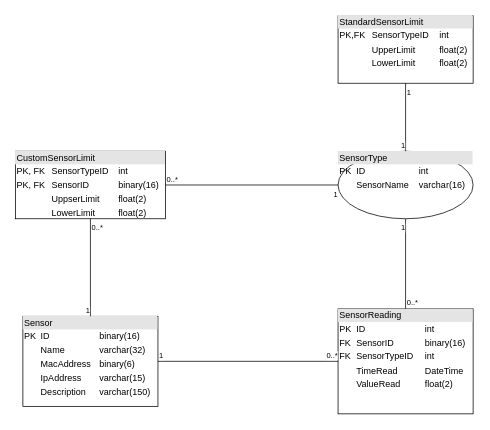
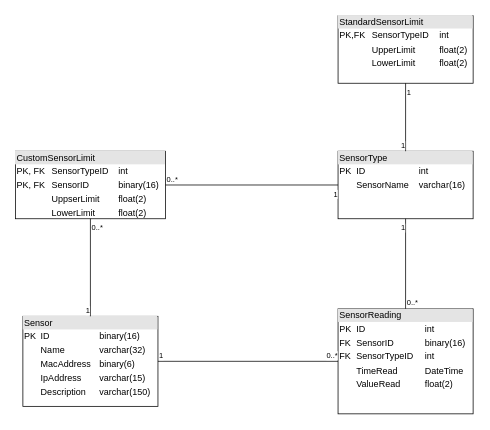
  <mxCell id="0" />
  <mxCell id="1" parent="0" />
  <mxCell id="2" value="&lt;div style=&quot;box-sizing: border-box ; width: 100% ; background: #e4e4e4 ; padding: 2px&quot;&gt;Sensor&lt;/div&gt;&lt;table style=&quot;width: 100% ; font-size: 1em&quot; cellpadding=&quot;2&quot; cellspacing=&quot;0&quot;&gt;&lt;tbody&gt;&lt;tr&gt;&lt;td&gt;PK&lt;/td&gt;&lt;td&gt;ID&lt;/td&gt;&lt;td&gt;binary(16)&lt;/td&gt;&lt;/tr&gt;&lt;tr&gt;&lt;td&gt;&lt;br&gt;&lt;/td&gt;&lt;td&gt;Name&lt;/td&gt;&lt;td&gt;varchar(32)&lt;/td&gt;&lt;/tr&gt;&lt;tr&gt;&lt;td&gt;&lt;/td&gt;&lt;td&gt;MacAddress&lt;/td&gt;&lt;td&gt;binary(6)&lt;/td&gt;&lt;/tr&gt;&lt;tr&gt;&lt;td&gt;&lt;br&gt;&lt;/td&gt;&lt;td&gt;IpAddress&lt;/td&gt;&lt;td&gt;varchar(15)&lt;/td&gt;&lt;/tr&gt;&lt;tr&gt;&lt;td&gt;&lt;br&gt;&lt;/td&gt;&lt;td&gt;Description&lt;/td&gt;&lt;td&gt;varchar(150)&lt;/td&gt;&lt;/tr&gt;&lt;/tbody&gt;&lt;/table&gt;" style="verticalAlign=top;align=left;overflow=fill;html=1;" vertex="1" parent="1"><mxGeometry x="30" y="421" width="180" height="120" as="geometry" /></mxCell>
  <mxCell id="3" value="&lt;div style=&quot;box-sizing: border-box ; width: 100% ; background: #e4e4e4 ; padding: 2px&quot;&gt;SensorReading&lt;/div&gt;&lt;table style=&quot;width: 100% ; font-size: 1em&quot; cellpadding=&quot;2&quot; cellspacing=&quot;0&quot;&gt;&lt;tbody&gt;&lt;tr&gt;&lt;td&gt;PK&lt;/td&gt;&lt;td&gt;ID&lt;/td&gt;&lt;td&gt;int&lt;/td&gt;&lt;/tr&gt;&lt;tr&gt;&lt;td&gt;FK&lt;/td&gt;&lt;td&gt;SensorID&lt;br&gt;&lt;/td&gt;&lt;td&gt;binary(16)&lt;/td&gt;&lt;/tr&gt;&lt;tr&gt;&lt;td&gt;FK&lt;/td&gt;&lt;td&gt;SensorTypeID&lt;/td&gt;&lt;td&gt;int&lt;br&gt;&lt;/td&gt;&lt;/tr&gt;&lt;tr&gt;&lt;td&gt;&lt;/td&gt;&lt;td&gt;TimeRead&lt;/td&gt;&lt;td&gt;DateTime&lt;/td&gt;&lt;/tr&gt;&lt;tr&gt;&lt;td&gt;&lt;br&gt;&lt;/td&gt;&lt;td&gt;ValueRead&lt;/td&gt;&lt;td&gt;float(2)&lt;/td&gt;&lt;/tr&gt;&lt;/tbody&gt;&lt;/table&gt;" style="verticalAlign=top;align=left;overflow=fill;html=1;" vertex="1" parent="1"><mxGeometry x="450" y="411" width="180" height="140" as="geometry" /></mxCell>
- <mxCell id="4" value="&lt;div style=&quot;box-sizing: border-box ; width: 100% ; background: #e4e4e4 ; padding: 2px&quot;&gt;SensorType&lt;/div&gt;&lt;table style=&quot;width: 100% ; font-size: 1em&quot; cellpadding=&quot;2&quot; cellspacing=&quot;0&quot;&gt;&lt;tbody&gt;&lt;tr&gt;&lt;td&gt;PK&lt;/td&gt;&lt;td&gt;ID&lt;/td&gt;&lt;td&gt;int&lt;/td&gt;&lt;/tr&gt;&lt;tr&gt;&lt;td&gt;&lt;br&gt;&lt;/td&gt;&lt;td&gt;SensorName&lt;/td&gt;&lt;td&gt;varchar(16)&lt;/td&gt;&lt;/tr&gt;&lt;/tbody&gt;&lt;/table&gt;" style="ellipse;verticalAlign=top;align=left;overflow=fill;html=1;" vertex="1" parent="1"><mxGeometry x="450" y="201" width="180" height="90" as="geometry" /></mxCell>
+ <mxCell id="4" value="&lt;div style=&quot;box-sizing: border-box ; width: 100% ; background: #e4e4e4 ; padding: 2px&quot;&gt;SensorType&lt;/div&gt;&lt;table style=&quot;width: 100% ; font-size: 1em&quot; cellpadding=&quot;2&quot; cellspacing=&quot;0&quot;&gt;&lt;tbody&gt;&lt;tr&gt;&lt;td&gt;PK&lt;/td&gt;&lt;td&gt;ID&lt;/td&gt;&lt;td&gt;int&lt;/td&gt;&lt;/tr&gt;&lt;tr&gt;&lt;td&gt;&lt;br&gt;&lt;/td&gt;&lt;td&gt;SensorName&lt;/td&gt;&lt;td&gt;varchar(16)&lt;/td&gt;&lt;/tr&gt;&lt;/tbody&gt;&lt;/table&gt;" style="verticalAlign=top;align=left;overflow=fill;html=1;" vertex="1" parent="1"><mxGeometry x="450" y="201" width="180" height="90" as="geometry" /></mxCell>
  <mxCell id="5" value="" style="endArrow=none;html=1;edgeStyle=orthogonalEdgeStyle;exitX=1;exitY=0.5;exitDx=0;exitDy=0;entryX=0;entryY=0.5;entryDx=0;entryDy=0;" edge="1" parent="1" source="2" target="3"><mxGeometry relative="1" as="geometry"><mxPoint x="180" y="691" as="sourcePoint" /><mxPoint x="340" y="691" as="targetPoint" /></mxGeometry></mxCell>
  <mxCell id="6" value="1" style="resizable=0;html=1;align=left;verticalAlign=bottom;labelBackgroundColor=#ffffff;fontSize=10;" connectable="0" vertex="1" parent="5"><mxGeometry x="-1" relative="1" as="geometry" /></mxCell>
  <mxCell id="7" value="0..*" style="resizable=0;html=1;align=right;verticalAlign=bottom;labelBackgroundColor=#ffffff;fontSize=10;" connectable="0" vertex="1" parent="5"><mxGeometry x="1" relative="1" as="geometry" /></mxCell>
  <mxCell id="8" value="" style="endArrow=none;html=1;edgeStyle=orthogonalEdgeStyle;exitX=0.5;exitY=0;exitDx=0;exitDy=0;entryX=0.5;entryY=1;entryDx=0;entryDy=0;" edge="1" parent="1" source="3" target="4"><mxGeometry relative="1" as="geometry"><mxPoint x="380" y="341" as="sourcePoint" /><mxPoint x="540" y="341" as="targetPoint" /></mxGeometry></mxCell>
  <mxCell id="9" value="0..*" style="resizable=0;html=1;align=left;verticalAlign=bottom;labelBackgroundColor=#ffffff;fontSize=10;" connectable="0" vertex="1" parent="8"><mxGeometry x="-1" relative="1" as="geometry" /></mxCell>
  <mxCell id="10" value="1" style="resizable=0;html=1;align=right;verticalAlign=bottom;labelBackgroundColor=#ffffff;fontSize=10;" connectable="0" vertex="1" parent="8"><mxGeometry x="1" relative="1" as="geometry"><mxPoint y="20" as="offset" /></mxGeometry></mxCell>
  <mxCell id="11" value="&lt;div style=&quot;box-sizing: border-box ; width: 100% ; background: #e4e4e4 ; padding: 2px&quot;&gt;StandardSensorLimit&lt;/div&gt;&lt;table style=&quot;width: 100% ; font-size: 1em&quot; cellpadding=&quot;2&quot; cellspacing=&quot;0&quot;&gt;&lt;tbody&gt;&lt;tr&gt;&lt;td&gt;PK,FK&lt;/td&gt;&lt;td&gt;SensorTypeID&lt;/td&gt;&lt;td&gt;int&lt;/td&gt;&lt;/tr&gt;&lt;tr&gt;&lt;td&gt;&lt;br&gt;&lt;/td&gt;&lt;td&gt;UpperLimit&lt;/td&gt;&lt;td&gt;float(2)&lt;br&gt;&lt;/td&gt;&lt;/tr&gt;&lt;tr&gt;&lt;td&gt;&lt;br&gt;&lt;/td&gt;&lt;td&gt;LowerLimit&lt;/td&gt;&lt;td&gt;float(2)&lt;/td&gt;&lt;/tr&gt;&lt;/tbody&gt;&lt;/table&gt;" style="verticalAlign=top;align=left;overflow=fill;html=1;" vertex="1" parent="1"><mxGeometry x="450.024" y="20.405" width="180" height="90" as="geometry" /></mxCell>
  <mxCell id="12" value="" style="endArrow=none;html=1;edgeStyle=orthogonalEdgeStyle;entryX=0.5;entryY=0;entryDx=0;entryDy=0;exitX=0.5;exitY=1;exitDx=0;exitDy=0;" edge="1" parent="1" source="11" target="4"><mxGeometry relative="1" as="geometry"><mxPoint x="410" y="321" as="sourcePoint" /><mxPoint x="550.143" y="300.905" as="targetPoint" /></mxGeometry></mxCell>
  <mxCell id="13" value="1" style="resizable=0;html=1;align=left;verticalAlign=bottom;labelBackgroundColor=#ffffff;fontSize=10;" connectable="0" vertex="1" parent="12"><mxGeometry x="-1" relative="1" as="geometry"><mxPoint y="20.5" as="offset" /></mxGeometry></mxCell>
  <mxCell id="14" value="1" style="resizable=0;html=1;align=right;verticalAlign=bottom;labelBackgroundColor=#ffffff;fontSize=10;" connectable="0" vertex="1" parent="12"><mxGeometry x="1" relative="1" as="geometry"><mxPoint as="offset" /></mxGeometry></mxCell>
  <mxCell id="15" value="&lt;div style=&quot;box-sizing: border-box ; width: 100% ; background: #e4e4e4 ; padding: 2px&quot;&gt;CustomSensorLimit&lt;/div&gt;&lt;table style=&quot;width: 100% ; font-size: 1em&quot; cellpadding=&quot;2&quot; cellspacing=&quot;0&quot;&gt;&lt;tbody&gt;&lt;tr&gt;&lt;td&gt;PK, FK&lt;/td&gt;&lt;td&gt;SensorTypeID&lt;/td&gt;&lt;td&gt;int&lt;/td&gt;&lt;/tr&gt;&lt;tr&gt;&lt;td&gt;PK, FK&lt;/td&gt;&lt;td&gt;SensorID&lt;/td&gt;&lt;td&gt;binary(16)&lt;/td&gt;&lt;/tr&gt;&lt;tr&gt;&lt;td&gt;&lt;br&gt;&lt;/td&gt;&lt;td&gt;UppserLimit&lt;/td&gt;&lt;td&gt;float(2)&lt;/td&gt;&lt;/tr&gt;&lt;tr&gt;&lt;td&gt;&lt;br&gt;&lt;/td&gt;&lt;td&gt;LowerLimit&lt;/td&gt;&lt;td&gt;float(2)&lt;/td&gt;&lt;/tr&gt;&lt;/tbody&gt;&lt;/table&gt;" style="verticalAlign=top;align=left;overflow=fill;html=1;" vertex="1" parent="1"><mxGeometry x="20" y="201" width="200" height="90" as="geometry" /></mxCell>
  <mxCell id="16" value="" style="endArrow=none;html=1;edgeStyle=orthogonalEdgeStyle;exitX=1;exitY=0.5;exitDx=0;exitDy=0;entryX=0;entryY=0.5;entryDx=0;entryDy=0;" edge="1" parent="1" source="15" target="4"><mxGeometry relative="1" as="geometry"><mxPoint x="550.143" y="420.905" as="sourcePoint" /><mxPoint x="550.143" y="300.905" as="targetPoint" /></mxGeometry></mxCell>
  <mxCell id="17" value="0..*" style="resizable=0;html=1;align=left;verticalAlign=bottom;labelBackgroundColor=#ffffff;fontSize=10;" connectable="0" vertex="1" parent="16"><mxGeometry x="-1" relative="1" as="geometry" /></mxCell>
  <mxCell id="18" value="1" style="resizable=0;html=1;align=right;verticalAlign=bottom;labelBackgroundColor=#ffffff;fontSize=10;" connectable="0" vertex="1" parent="16"><mxGeometry x="1" relative="1" as="geometry"><mxPoint y="20" as="offset" /></mxGeometry></mxCell>
  <mxCell id="19" value="" style="endArrow=none;html=1;edgeStyle=orthogonalEdgeStyle;exitX=0.5;exitY=1;exitDx=0;exitDy=0;entryX=0.5;entryY=0;entryDx=0;entryDy=0;" edge="1" parent="1" source="15" target="2"><mxGeometry relative="1" as="geometry"><mxPoint x="220.143" y="256.143" as="sourcePoint" /><mxPoint x="460.143" y="256.143" as="targetPoint" /></mxGeometry></mxCell>
  <mxCell id="20" value="0..*" style="resizable=0;html=1;align=left;verticalAlign=bottom;labelBackgroundColor=#ffffff;fontSize=10;" connectable="0" vertex="1" parent="19"><mxGeometry x="-1" relative="1" as="geometry"><mxPoint y="20" as="offset" /></mxGeometry></mxCell>
  <mxCell id="21" value="1" style="resizable=0;html=1;align=right;verticalAlign=bottom;labelBackgroundColor=#ffffff;fontSize=10;" connectable="0" vertex="1" parent="19"><mxGeometry x="1" relative="1" as="geometry"><mxPoint as="offset" /></mxGeometry></mxCell>
